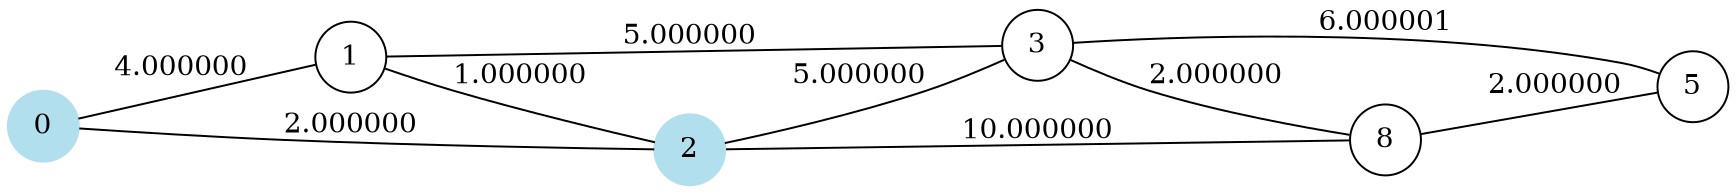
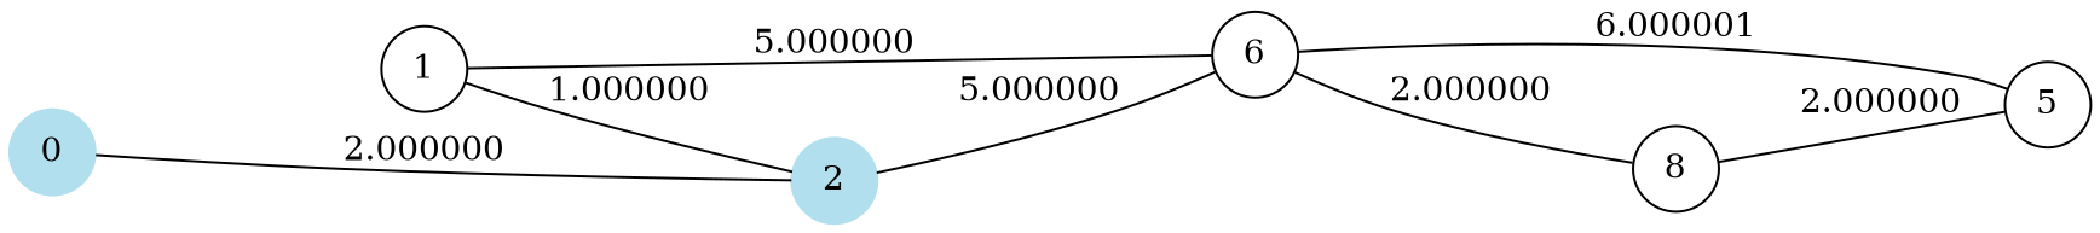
  graph {
    rankdir=LR
    node [shape=circle]
    n1 [color=lightblue2 label=0 style=filled]
    n2 [label=1]
    n3 [color=lightblue2 label=2 style=filled]
-   n4 [label=3]
+   n4 [label=6]
    n5 [label=8]
    n6 [label=5]
-   n1 -- n2 [label=4.000000]
    n1 -- n3 [label=2.000000]
    n2 -- n3 [label=1.000000]
    n2 -- n4 [label=5.000000]
    n3 -- n4 [label=5.000000]
-   n3 -- n5 [label=10.000000]
    n4 -- n5 [label=2.000000]
    n4 -- n6 [label=6.000001]
    n5 -- n6 [label=2.000000]
  }
